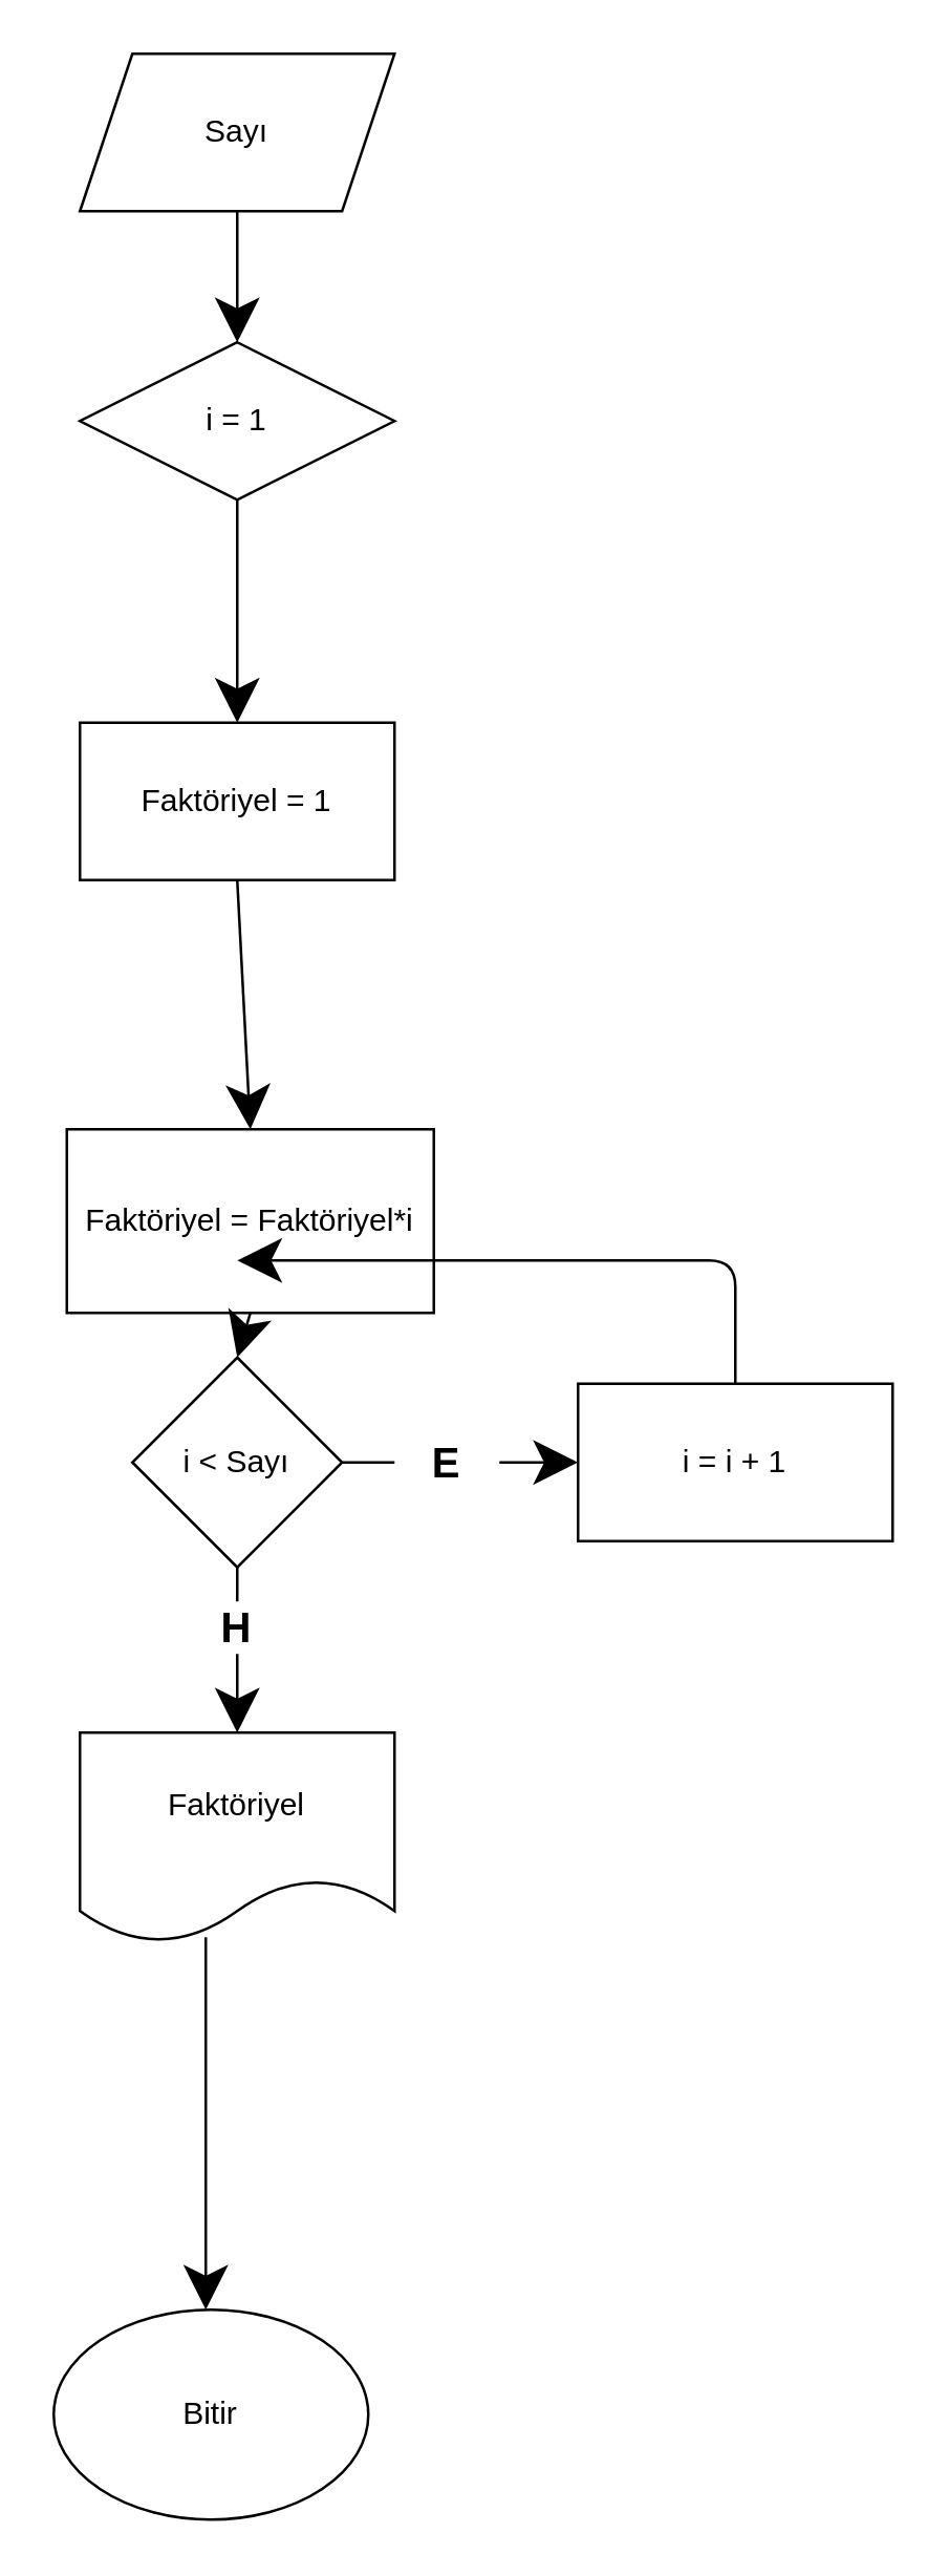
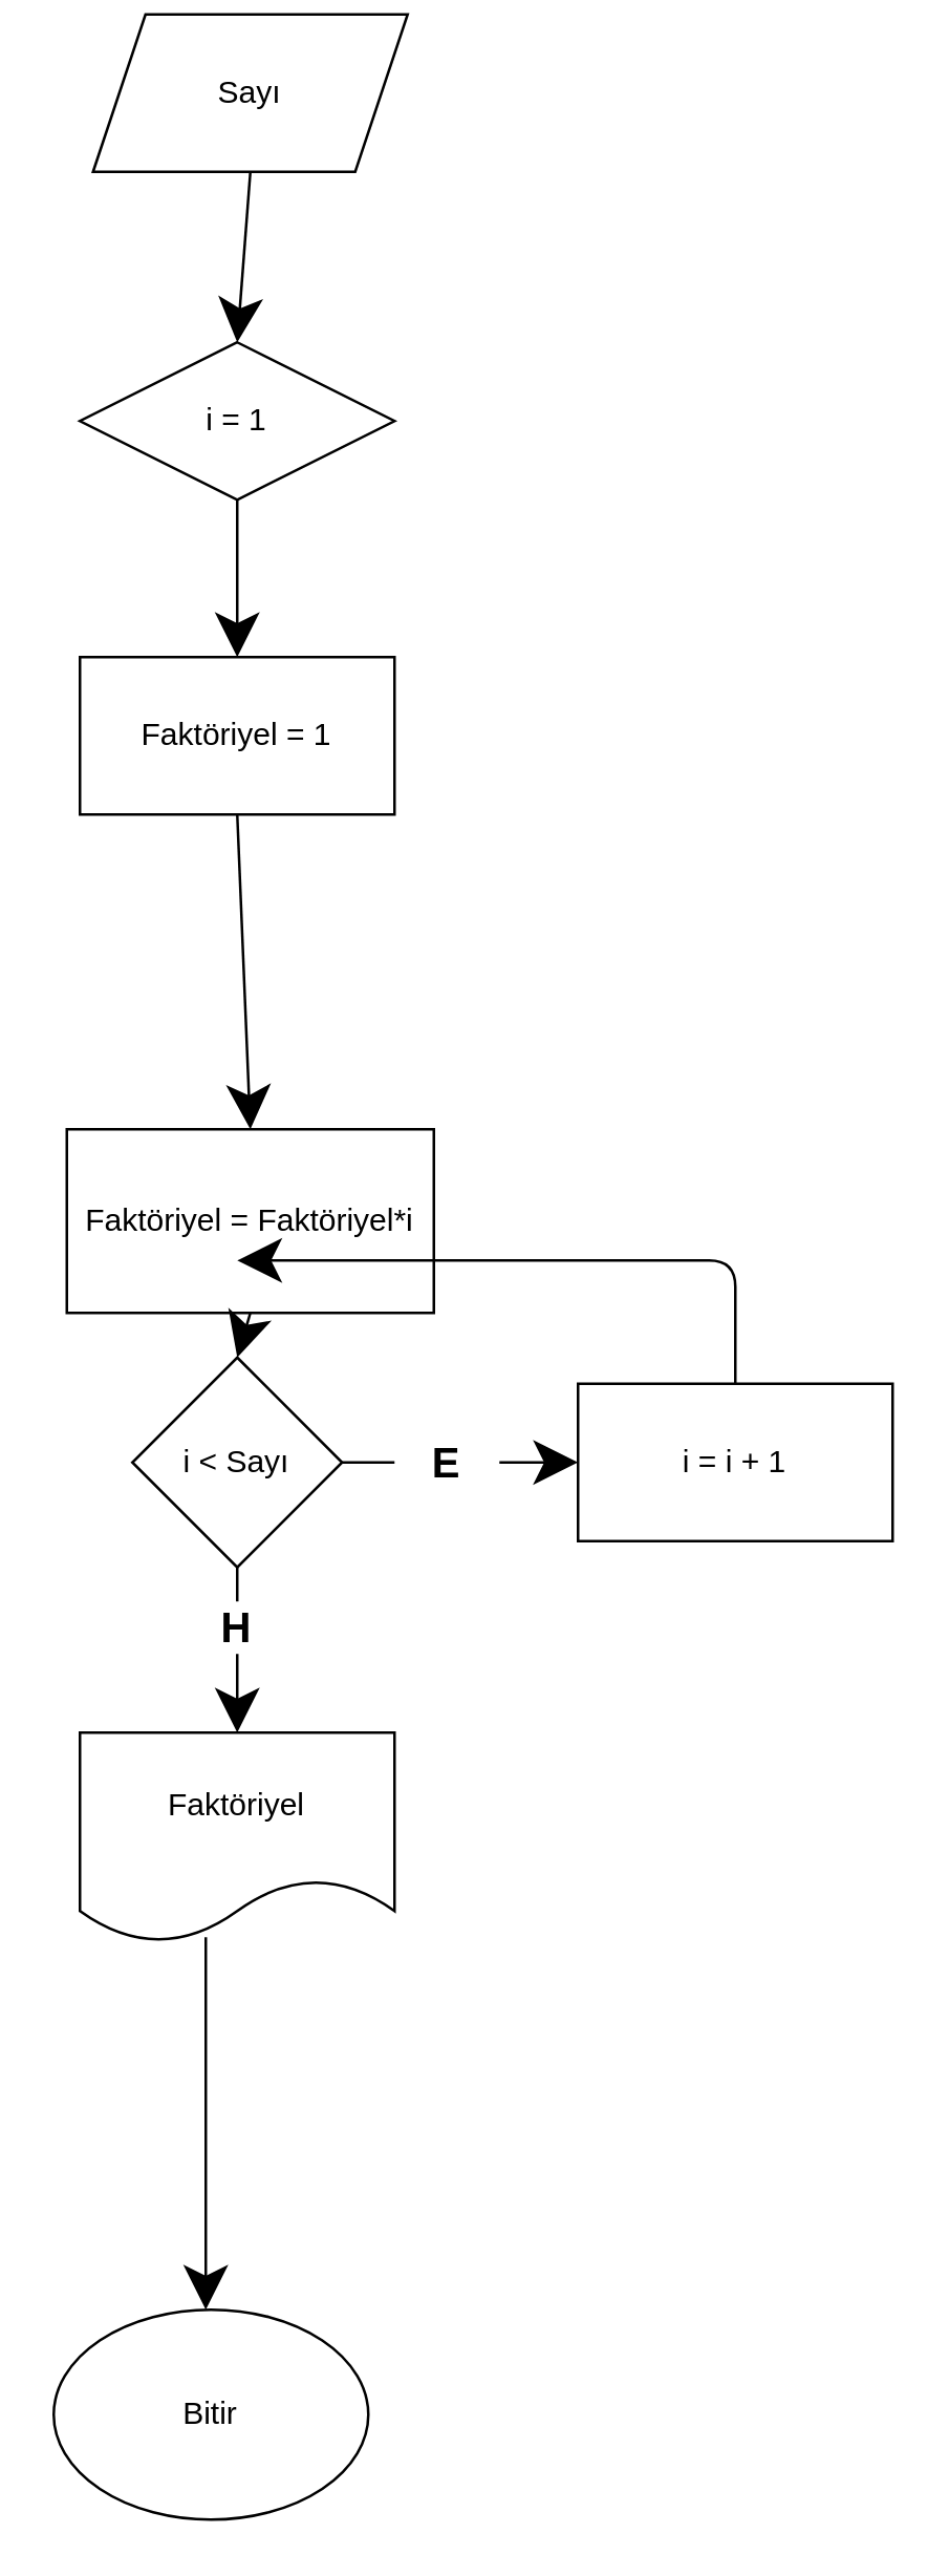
  <mxCell id="0" />
  <mxCell id="1" parent="0" />
- <mxCell id="2" value="Sayı" style="shape=parallelogram;perimeter=parallelogramPerimeter;whiteSpace=wrap;html=1;fixedSize=1;hachureGap=4;pointerEvents=0;" vertex="1" parent="1"><mxGeometry x="30" y="20" width="120" height="60" as="geometry" /></mxCell>
+ <mxCell id="2" value="Sayı" style="shape=parallelogram;perimeter=parallelogramPerimeter;whiteSpace=wrap;html=1;fixedSize=1;hachureGap=4;pointerEvents=0;" vertex="1" parent="1"><mxGeometry x="35" y="5" width="120" height="60" as="geometry" /></mxCell>
  <mxCell id="3" value="i = 1" style="rhombus;whiteSpace=wrap;html=1;hachureGap=4;pointerEvents=0;" vertex="1" parent="1"><mxGeometry x="30" y="130" width="120" height="60" as="geometry" /></mxCell>
- <mxCell id="4" value="Faktöriyel = 1" style="rounded=0;whiteSpace=wrap;html=1;hachureGap=4;pointerEvents=0;" vertex="1" parent="1"><mxGeometry x="30" y="275" width="120" height="60" as="geometry" /></mxCell>
+ <mxCell id="4" value="Faktöriyel = 1" style="rounded=0;whiteSpace=wrap;html=1;hachureGap=4;pointerEvents=0;" vertex="1" parent="1"><mxGeometry x="30" y="250" width="120" height="60" as="geometry" /></mxCell>
  <mxCell id="5" value="Faktöriyel = Faktöriyel*i" style="rounded=0;whiteSpace=wrap;html=1;hachureGap=4;pointerEvents=0;" vertex="1" parent="1"><mxGeometry x="25" y="430" width="140" height="70" as="geometry" /></mxCell>
  <mxCell id="6" value="i &amp;lt; Sayı" style="rhombus;whiteSpace=wrap;html=1;hachureGap=4;pointerEvents=0;" vertex="1" parent="1"><mxGeometry x="50" y="517" width="80" height="80" as="geometry" /></mxCell>
  <mxCell id="7" value="Faktöriyel" style="shape=document;whiteSpace=wrap;html=1;boundedLbl=1;hachureGap=4;pointerEvents=0;" vertex="1" parent="1"><mxGeometry x="30" y="660" width="120" height="80" as="geometry" /></mxCell>
  <mxCell id="8" value="Bitir" style="ellipse;whiteSpace=wrap;html=1;hachureGap=4;pointerEvents=0;" vertex="1" parent="1"><mxGeometry x="20" y="880" width="120" height="80" as="geometry" /></mxCell>
  <mxCell id="9" value="" style="endArrow=classic;html=1;startSize=14;endSize=14;sourcePerimeterSpacing=8;targetPerimeterSpacing=8;exitX=0.5;exitY=1;exitDx=0;exitDy=0;entryX=0.5;entryY=0;entryDx=0;entryDy=0;" edge="1" parent="1" source="2" target="3"><mxGeometry width="50" height="50" relative="1" as="geometry"><mxPoint x="300" y="240" as="sourcePoint" /><mxPoint x="350" y="190" as="targetPoint" /></mxGeometry></mxCell>
  <mxCell id="10" value="" style="endArrow=classic;html=1;startSize=14;endSize=14;sourcePerimeterSpacing=8;targetPerimeterSpacing=8;exitX=0.5;exitY=1;exitDx=0;exitDy=0;entryX=0.5;entryY=0;entryDx=0;entryDy=0;" edge="1" parent="1" source="3" target="4"><mxGeometry width="50" height="50" relative="1" as="geometry"><mxPoint x="400" y="290" as="sourcePoint" /><mxPoint x="450" y="240" as="targetPoint" /></mxGeometry></mxCell>
  <mxCell id="11" value="" style="endArrow=classic;html=1;startSize=14;endSize=14;sourcePerimeterSpacing=8;targetPerimeterSpacing=8;exitX=0.5;exitY=1;exitDx=0;exitDy=0;entryX=0.5;entryY=0;entryDx=0;entryDy=0;" edge="1" parent="1" source="4" target="5"><mxGeometry width="50" height="50" relative="1" as="geometry"><mxPoint x="430" y="310" as="sourcePoint" /><mxPoint x="480" y="260" as="targetPoint" /></mxGeometry></mxCell>
  <mxCell id="12" value="" style="endArrow=classic;html=1;startSize=14;endSize=14;sourcePerimeterSpacing=8;targetPerimeterSpacing=8;exitX=0.5;exitY=1;exitDx=0;exitDy=0;entryX=0.5;entryY=0;entryDx=0;entryDy=0;" edge="1" parent="1" source="5" target="6"><mxGeometry width="50" height="50" relative="1" as="geometry"><mxPoint x="290" y="480" as="sourcePoint" /><mxPoint x="340" y="430" as="targetPoint" /></mxGeometry></mxCell>
  <mxCell id="13" value="" style="endArrow=classic;html=1;startSize=14;endSize=14;targetPerimeterSpacing=8;exitX=0.5;exitY=1;exitDx=0;exitDy=0;entryX=0.5;entryY=0;entryDx=0;entryDy=0;startArrow=none;" edge="1" parent="1" source="18" target="7"><mxGeometry width="50" height="50" relative="1" as="geometry"><mxPoint x="350" y="570" as="sourcePoint" /><mxPoint x="400" y="520" as="targetPoint" /></mxGeometry></mxCell>
  <mxCell id="14" value="i = i + 1" style="rounded=0;whiteSpace=wrap;html=1;hachureGap=4;pointerEvents=0;" vertex="1" parent="1"><mxGeometry x="220" y="527" width="120" height="60" as="geometry" /></mxCell>
  <mxCell id="15" value="" style="endArrow=classic;html=1;startSize=14;endSize=14;targetPerimeterSpacing=8;exitX=1;exitY=0.5;exitDx=0;exitDy=0;entryX=0;entryY=0.5;entryDx=0;entryDy=0;startArrow=none;" edge="1" parent="1" source="16" target="14"><mxGeometry width="50" height="50" relative="1" as="geometry"><mxPoint x="200" y="510" as="sourcePoint" /><mxPoint x="250" y="460" as="targetPoint" /></mxGeometry></mxCell>
  <mxCell id="16" value="&lt;b&gt;&lt;font style=&quot;font-size: 16px&quot;&gt;E&lt;/font&gt;&lt;/b&gt;" style="text;html=1;strokeColor=none;fillColor=none;align=center;verticalAlign=middle;whiteSpace=wrap;rounded=0;hachureGap=4;pointerEvents=0;" vertex="1" parent="1"><mxGeometry x="150" y="547" width="40" height="20" as="geometry" /></mxCell>
  <mxCell id="17" value="" style="endArrow=none;html=1;startSize=14;endSize=14;sourcePerimeterSpacing=8;exitX=1;exitY=0.5;exitDx=0;exitDy=0;entryX=0;entryY=0.5;entryDx=0;entryDy=0;" edge="1" parent="1" source="6" target="16"><mxGeometry width="50" height="50" relative="1" as="geometry"><mxPoint x="130" y="557" as="sourcePoint" /><mxPoint x="220" y="557" as="targetPoint" /></mxGeometry></mxCell>
  <mxCell id="18" value="&lt;b&gt;&lt;font style=&quot;font-size: 16px&quot;&gt;H&lt;/font&gt;&lt;/b&gt;" style="text;html=1;strokeColor=none;fillColor=none;align=center;verticalAlign=middle;whiteSpace=wrap;rounded=0;hachureGap=4;pointerEvents=0;" vertex="1" parent="1"><mxGeometry x="70" y="610" width="40" height="20" as="geometry" /></mxCell>
  <mxCell id="19" value="" style="endArrow=none;html=1;startSize=14;endSize=14;sourcePerimeterSpacing=8;exitX=0.5;exitY=1;exitDx=0;exitDy=0;entryX=0.5;entryY=0;entryDx=0;entryDy=0;" edge="1" parent="1" source="6" target="18"><mxGeometry width="50" height="50" relative="1" as="geometry"><mxPoint x="90" y="597" as="sourcePoint" /><mxPoint x="90" y="660" as="targetPoint" /></mxGeometry></mxCell>
  <mxCell id="20" value="" style="endArrow=classic;html=1;startSize=14;endSize=14;sourcePerimeterSpacing=8;targetPerimeterSpacing=8;exitX=0.4;exitY=0.975;exitDx=0;exitDy=0;exitPerimeter=0;" edge="1" parent="1" source="7"><mxGeometry width="50" height="50" relative="1" as="geometry"><mxPoint x="220" y="810" as="sourcePoint" /><mxPoint x="78" y="880" as="targetPoint" /></mxGeometry></mxCell>
  <mxCell id="21" value="" style="endArrow=classic;html=1;startSize=14;endSize=14;sourcePerimeterSpacing=8;targetPerimeterSpacing=8;exitX=0.5;exitY=0;exitDx=0;exitDy=0;" edge="1" parent="1" source="14"><mxGeometry width="50" height="50" relative="1" as="geometry"><mxPoint x="290" y="470" as="sourcePoint" /><mxPoint x="90" y="480" as="targetPoint" /><Array as="points"><mxPoint x="280" y="480" /></Array></mxGeometry></mxCell>
